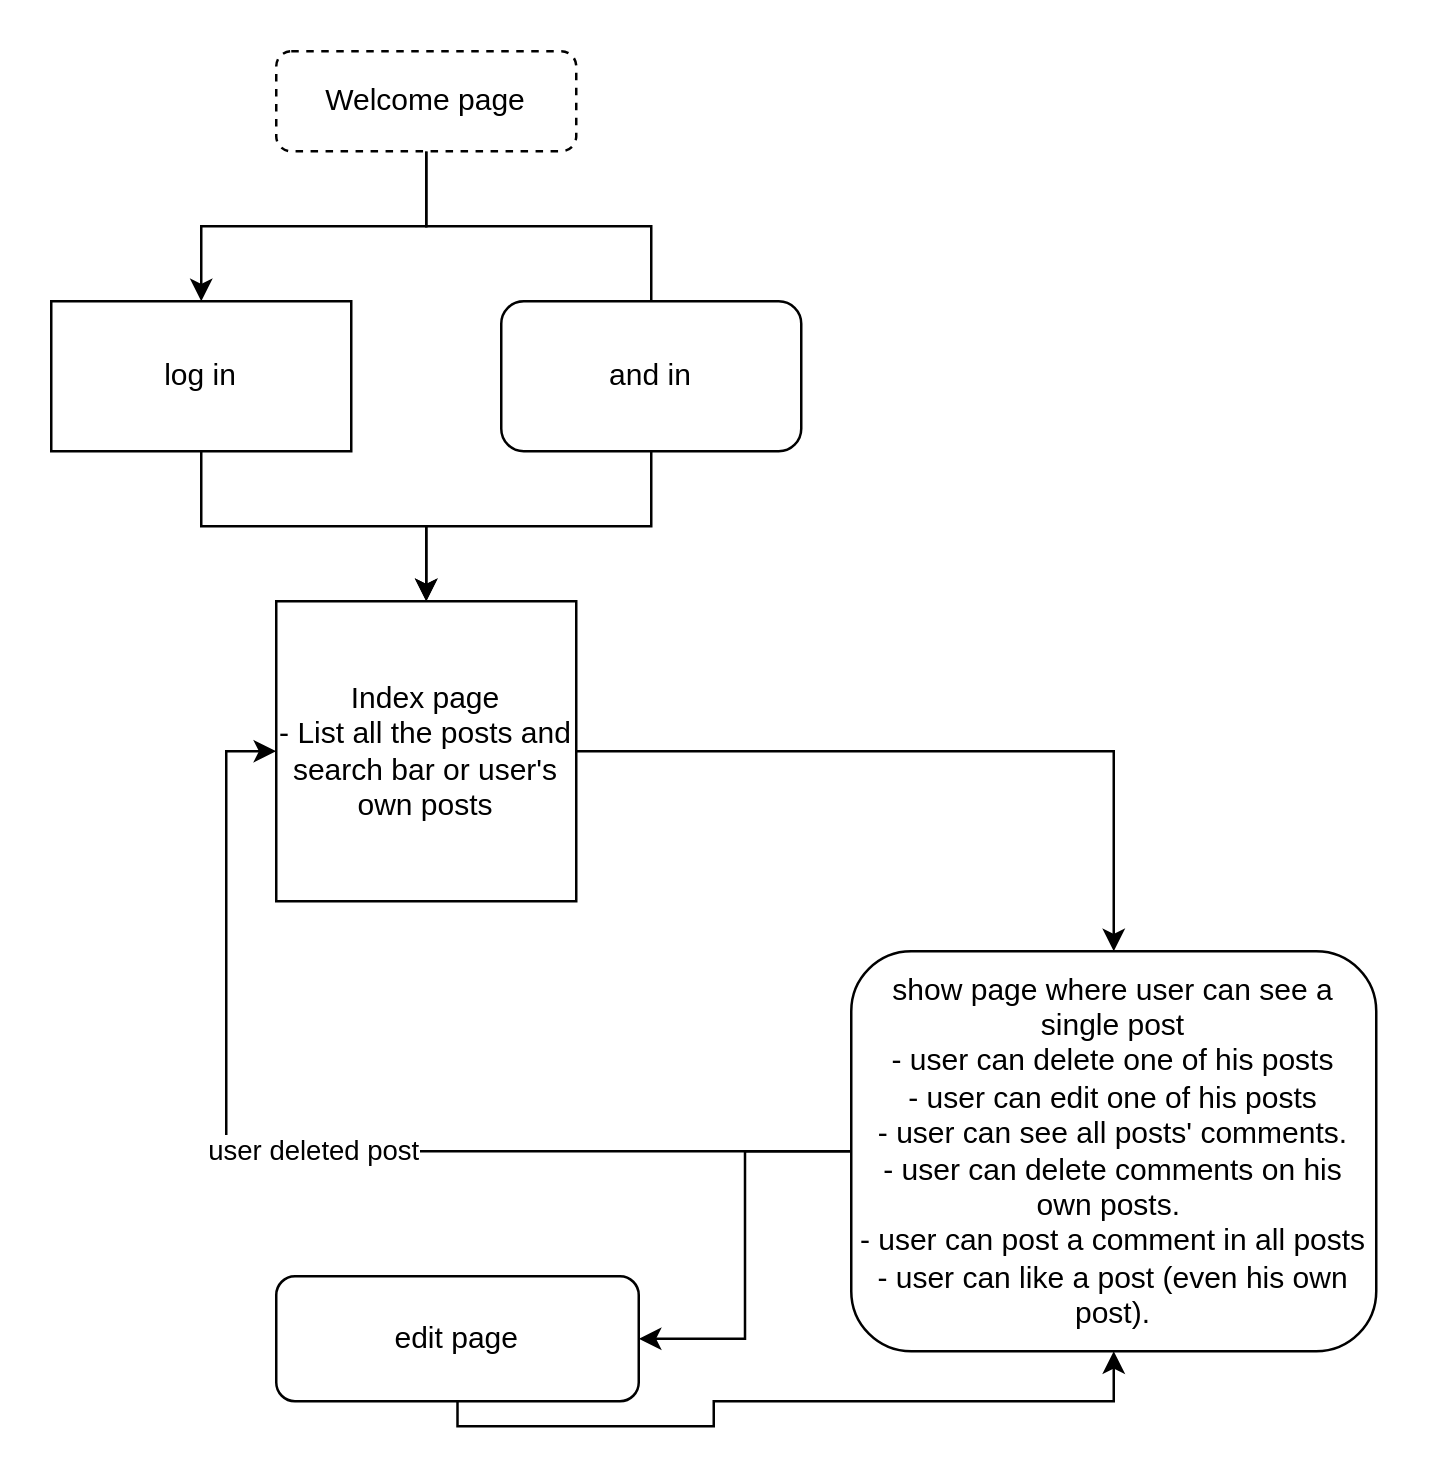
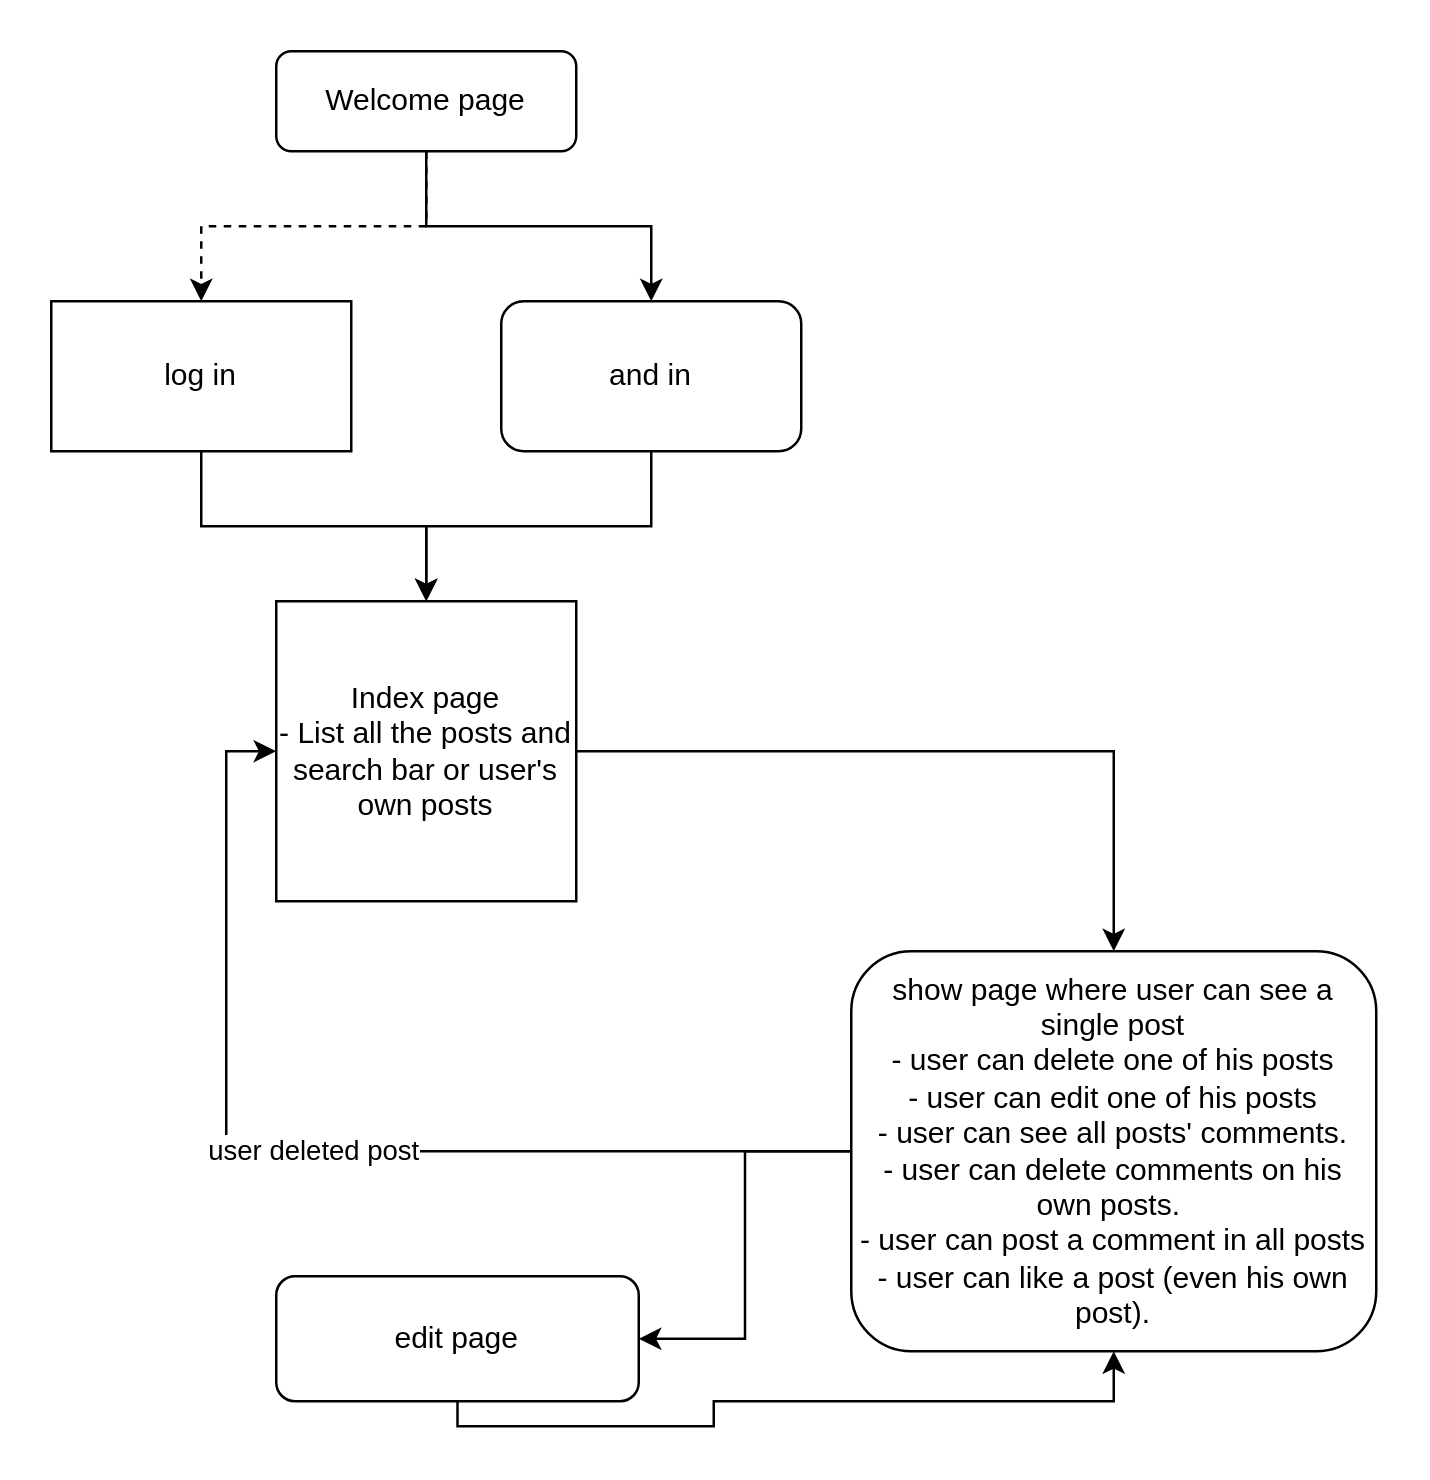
  <mxCell id="0" />
  <mxCell id="1" parent="0" />
- <mxCell id="2" style="edgeStyle=orthogonalEdgeStyle;rounded=0;orthogonalLoop=1;jettySize=auto;html=1;entryX=0.5;entryY=0;entryDx=0;entryDy=0;" edge="1" parent="1" source="4" target="6"><mxGeometry relative="1" as="geometry" /></mxCell>
- <mxCell id="3" style="edgeStyle=orthogonalEdgeStyle;rounded=0;orthogonalLoop=1;jettySize=auto;html=1;endArrow=none;" edge="1" parent="1" source="4" target="8"><mxGeometry relative="1" as="geometry" /></mxCell>
- <mxCell id="4" value="Welcome page" style="rounded=1;whiteSpace=wrap;html=1;fontSize=12;glass=0;strokeWidth=1;shadow=0;dashed=1;" parent="1" vertex="1"><mxGeometry x="110" y="20" width="120" height="40" as="geometry" /></mxCell>
+ <mxCell id="2" style="edgeStyle=orthogonalEdgeStyle;rounded=0;orthogonalLoop=1;jettySize=auto;html=1;entryX=0.5;entryY=0;entryDx=0;entryDy=0;dashed=1;" edge="1" parent="1" source="4" target="6"><mxGeometry relative="1" as="geometry" /></mxCell>
+ <mxCell id="3" style="edgeStyle=orthogonalEdgeStyle;rounded=0;orthogonalLoop=1;jettySize=auto;html=1;" edge="1" parent="1" source="4" target="8"><mxGeometry relative="1" as="geometry" /></mxCell>
+ <mxCell id="4" value="Welcome page" style="rounded=1;whiteSpace=wrap;html=1;fontSize=12;glass=0;strokeWidth=1;shadow=0;" parent="1" vertex="1"><mxGeometry x="110" y="20" width="120" height="40" as="geometry" /></mxCell>
  <mxCell id="5" style="edgeStyle=orthogonalEdgeStyle;rounded=0;orthogonalLoop=1;jettySize=auto;html=1;entryX=0.5;entryY=0;entryDx=0;entryDy=0;" edge="1" parent="1" source="6" target="10"><mxGeometry relative="1" as="geometry" /></mxCell>
  <mxCell id="6" value="log in" style="whiteSpace=wrap;html=1;rounded=0;" vertex="1" parent="1"><mxGeometry x="20" y="120" width="120" height="60" as="geometry" /></mxCell>
  <mxCell id="7" style="edgeStyle=orthogonalEdgeStyle;rounded=0;orthogonalLoop=1;jettySize=auto;html=1;entryX=0.5;entryY=0;entryDx=0;entryDy=0;" edge="1" parent="1" source="8" target="10"><mxGeometry relative="1" as="geometry" /></mxCell>
  <mxCell id="8" value="and in" style="rounded=1;whiteSpace=wrap;html=1;" vertex="1" parent="1"><mxGeometry x="200" y="120" width="120" height="60" as="geometry" /></mxCell>
  <mxCell id="9" style="edgeStyle=orthogonalEdgeStyle;rounded=0;orthogonalLoop=1;jettySize=auto;html=1;" edge="1" parent="1" source="10" target="13"><mxGeometry relative="1" as="geometry" /></mxCell>
  <mxCell id="10" value="Index page&lt;br&gt;- List all the posts and search bar or user's own posts" style="whiteSpace=wrap;html=1;aspect=fixed;" vertex="1" parent="1"><mxGeometry x="110" y="240" width="120" height="120" as="geometry" /></mxCell>
  <mxCell id="11" value="user deleted post" style="edgeStyle=orthogonalEdgeStyle;rounded=0;orthogonalLoop=1;jettySize=auto;html=1;entryX=0;entryY=0.5;entryDx=0;entryDy=0;" edge="1" parent="1" source="13" target="10"><mxGeometry relative="1" as="geometry"><mxPoint x="140" y="440" as="targetPoint" /></mxGeometry></mxCell>
  <mxCell id="12" style="edgeStyle=orthogonalEdgeStyle;rounded=0;orthogonalLoop=1;jettySize=auto;html=1;" edge="1" parent="1" source="13" target="15"><mxGeometry relative="1" as="geometry" /></mxCell>
  <mxCell id="13" value="show page where user can see a single post&lt;br&gt;- user can delete one of his posts&lt;br&gt;- user can edit one of his posts&lt;br&gt;- user can see all posts' comments.&lt;br&gt;- user can delete comments on his own posts.&amp;nbsp;&lt;br&gt;- user can post a comment in all posts&lt;br&gt;- user can like a post (even his own post)." style="rounded=1;whiteSpace=wrap;html=1;" vertex="1" parent="1"><mxGeometry x="340" y="380" width="210" height="160" as="geometry" /></mxCell>
  <mxCell id="14" style="edgeStyle=orthogonalEdgeStyle;rounded=0;orthogonalLoop=1;jettySize=auto;html=1;entryX=0.5;entryY=1;entryDx=0;entryDy=0;" edge="1" parent="1" source="15" target="13"><mxGeometry relative="1" as="geometry"><Array as="points"><mxPoint x="285" y="570" /><mxPoint x="285" y="560" /><mxPoint x="445" y="560" /></Array></mxGeometry></mxCell>
  <mxCell id="15" value="edit page" style="rounded=1;whiteSpace=wrap;html=1;" vertex="1" parent="1"><mxGeometry x="110" y="510" width="145" height="50" as="geometry" /></mxCell>
